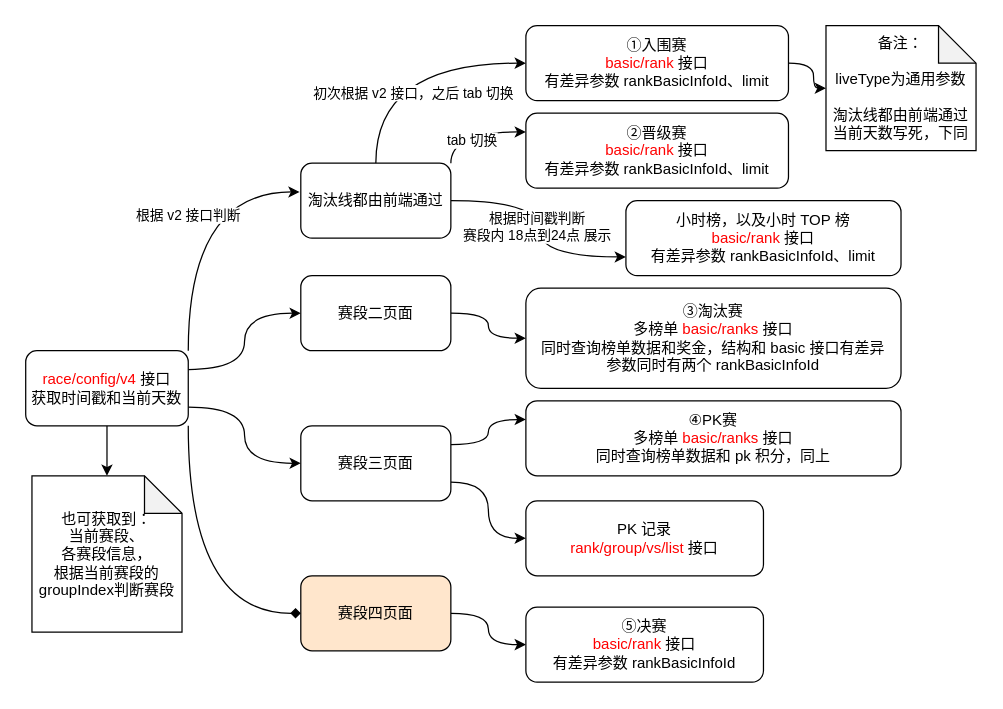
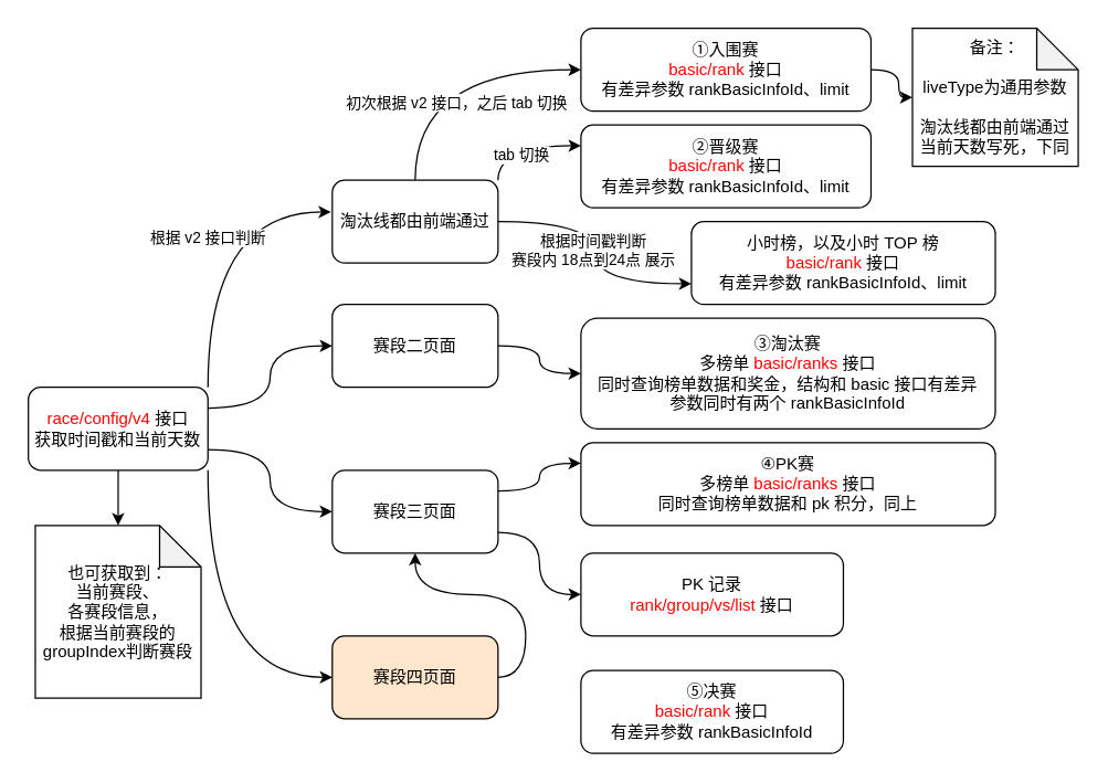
  <mxCell id="0" />
  <mxCell id="1" parent="0" />
  <mxCell id="2" style="edgeStyle=orthogonalEdgeStyle;curved=1;rounded=0;orthogonalLoop=1;jettySize=auto;html=1;exitX=0.5;exitY=0;exitDx=0;exitDy=0;entryX=0;entryY=0.5;entryDx=0;entryDy=0;" edge="1" parent="1" source="8" target="10"><mxGeometry relative="1" as="geometry" /></mxCell>
  <mxCell id="3" value="初次根据 v2 接口，之后 tab 切换" style="edgeLabel;html=1;align=center;verticalAlign=middle;resizable=0;points=[];" vertex="1" connectable="0" parent="2"><mxGeometry x="0.09" y="-23" relative="1" as="geometry"><mxPoint as="offset" /></mxGeometry></mxCell>
  <mxCell id="4" style="edgeStyle=orthogonalEdgeStyle;curved=1;rounded=0;orthogonalLoop=1;jettySize=auto;html=1;exitX=1;exitY=0;exitDx=0;exitDy=0;entryX=0;entryY=0.25;entryDx=0;entryDy=0;" edge="1" parent="1" source="8" target="11"><mxGeometry relative="1" as="geometry" /></mxCell>
  <mxCell id="5" value="tab 切换" style="edgeLabel;html=1;align=center;verticalAlign=middle;resizable=0;points=[];" vertex="1" connectable="0" parent="4"><mxGeometry x="-0.035" y="-7" relative="1" as="geometry"><mxPoint as="offset" /></mxGeometry></mxCell>
  <mxCell id="6" style="edgeStyle=orthogonalEdgeStyle;curved=1;rounded=0;orthogonalLoop=1;jettySize=auto;html=1;exitX=1;exitY=0.5;exitDx=0;exitDy=0;entryX=0;entryY=0.75;entryDx=0;entryDy=0;" edge="1" parent="1" source="8" target="26"><mxGeometry relative="1" as="geometry" /></mxCell>
  <mxCell id="7" value="根据时间戳判断&lt;br&gt;赛段内 18点到24点 展示" style="edgeLabel;html=1;align=center;verticalAlign=middle;resizable=0;points=[];" vertex="1" connectable="0" parent="6"><mxGeometry x="0.092" y="-2" relative="1" as="geometry"><mxPoint y="-11" as="offset" /></mxGeometry></mxCell>
  <mxCell id="8" value="淘汰线都由前端通过" style="rounded=1;whiteSpace=wrap;html=1;" vertex="1" parent="1"><mxGeometry x="240" y="130" width="120" height="60" as="geometry" /></mxCell>
  <mxCell id="9" value="" style="edgeStyle=orthogonalEdgeStyle;curved=1;rounded=0;orthogonalLoop=1;jettySize=auto;html=1;" edge="1" parent="1" source="10" target="27"><mxGeometry relative="1" as="geometry" /></mxCell>
  <mxCell id="10" value="①入围赛&lt;br&gt;&lt;font color=&quot;#ff0000&quot;&gt;basic/rank&lt;/font&gt; 接口&lt;br&gt;有差异参数 rankBasicInfoId、limit" style="rounded=1;whiteSpace=wrap;html=1;" vertex="1" parent="1"><mxGeometry x="420" y="20" width="210" height="60" as="geometry" /></mxCell>
  <mxCell id="11" value="②晋级赛&lt;br&gt;&lt;font color=&quot;#ff0000&quot;&gt;basic/rank&lt;/font&gt; 接口&lt;br&gt;有差异参数&amp;nbsp;rankBasicInfoId、limit" style="rounded=1;whiteSpace=wrap;html=1;" vertex="1" parent="1"><mxGeometry x="420" y="90" width="210" height="60" as="geometry" /></mxCell>
  <mxCell id="12" value="" style="edgeStyle=orthogonalEdgeStyle;curved=1;rounded=0;orthogonalLoop=1;jettySize=auto;html=1;" edge="1" parent="1" source="13" target="29"><mxGeometry relative="1" as="geometry" /></mxCell>
  <mxCell id="13" value="赛段二页面" style="rounded=1;whiteSpace=wrap;html=1;" vertex="1" parent="1"><mxGeometry x="240" y="220" width="120" height="60" as="geometry" /></mxCell>
  <mxCell id="14" style="edgeStyle=orthogonalEdgeStyle;curved=1;rounded=0;orthogonalLoop=1;jettySize=auto;html=1;exitX=1;exitY=0.25;exitDx=0;exitDy=0;entryX=0;entryY=0.25;entryDx=0;entryDy=0;" edge="1" parent="1" source="16" target="25"><mxGeometry relative="1" as="geometry" /></mxCell>
  <mxCell id="15" style="edgeStyle=orthogonalEdgeStyle;curved=1;rounded=0;orthogonalLoop=1;jettySize=auto;html=1;exitX=1;exitY=0.75;exitDx=0;exitDy=0;entryX=0;entryY=0.5;entryDx=0;entryDy=0;" edge="1" parent="1" source="16" target="30"><mxGeometry relative="1" as="geometry" /></mxCell>
  <mxCell id="16" value="赛段三页面" style="rounded=1;whiteSpace=wrap;html=1;" vertex="1" parent="1"><mxGeometry x="240" y="340" width="120" height="60" as="geometry" /></mxCell>
- <mxCell id="17" style="edgeStyle=orthogonalEdgeStyle;curved=1;rounded=0;orthogonalLoop=1;jettySize=auto;html=1;exitX=1;exitY=0.5;exitDx=0;exitDy=0;entryX=0;entryY=0.5;entryDx=0;entryDy=0;" edge="1" parent="1" source="18" target="31"><mxGeometry relative="1" as="geometry" /></mxCell>
+ <mxCell id="17" style="edgeStyle=orthogonalEdgeStyle;curved=1;rounded=0;orthogonalLoop=1;jettySize=auto;html=1;exitX=1;exitY=0.5;exitDx=0;exitDy=0;" edge="1" parent="1" source="18" target="16"><mxGeometry relative="1" as="geometry" /></mxCell>
  <mxCell id="18" value="赛段四页面" style="rounded=1;whiteSpace=wrap;html=1;fillColor=#ffe6cc;" vertex="1" parent="1"><mxGeometry x="240" y="460" width="120" height="60" as="geometry" /></mxCell>
  <mxCell id="19" value="根据 v2 接口判断" style="edgeStyle=orthogonalEdgeStyle;rounded=0;orthogonalLoop=1;jettySize=auto;html=1;exitX=1;exitY=0;exitDx=0;exitDy=0;entryX=-0.008;entryY=0.383;entryDx=0;entryDy=0;entryPerimeter=0;curved=1;" edge="1" parent="1" source="24" target="8"><mxGeometry relative="1" as="geometry" /></mxCell>
  <mxCell id="20" style="edgeStyle=orthogonalEdgeStyle;rounded=0;orthogonalLoop=1;jettySize=auto;html=1;exitX=1;exitY=0.25;exitDx=0;exitDy=0;curved=1;" edge="1" parent="1" source="24" target="13"><mxGeometry relative="1" as="geometry"><mxPoint x="230" y="260" as="targetPoint" /></mxGeometry></mxCell>
  <mxCell id="21" style="edgeStyle=orthogonalEdgeStyle;rounded=0;orthogonalLoop=1;jettySize=auto;html=1;exitX=1;exitY=0.75;exitDx=0;exitDy=0;entryX=0;entryY=0.5;entryDx=0;entryDy=0;curved=1;" edge="1" parent="1" source="24" target="16"><mxGeometry relative="1" as="geometry" /></mxCell>
- <mxCell id="22" style="edgeStyle=orthogonalEdgeStyle;rounded=0;orthogonalLoop=1;jettySize=auto;html=1;exitX=1;exitY=1;exitDx=0;exitDy=0;entryX=0;entryY=0.5;entryDx=0;entryDy=0;curved=1;endArrow=diamond;" edge="1" parent="1" source="24" target="18"><mxGeometry relative="1" as="geometry" /></mxCell>
+ <mxCell id="22" style="edgeStyle=orthogonalEdgeStyle;rounded=0;orthogonalLoop=1;jettySize=auto;html=1;exitX=1;exitY=1;exitDx=0;exitDy=0;entryX=0;entryY=0.5;entryDx=0;entryDy=0;curved=1;" edge="1" parent="1" source="24" target="18"><mxGeometry relative="1" as="geometry" /></mxCell>
  <mxCell id="23" value="" style="edgeStyle=orthogonalEdgeStyle;curved=1;rounded=0;orthogonalLoop=1;jettySize=auto;html=1;" edge="1" parent="1" source="24" target="28"><mxGeometry relative="1" as="geometry" /></mxCell>
  <mxCell id="24" value="&lt;font color=&quot;#ff0000&quot;&gt;race/config/v4&lt;/font&gt; 接口&lt;br&gt;获取时间戳和当前天数" style="rounded=1;whiteSpace=wrap;html=1;" vertex="1" parent="1"><mxGeometry x="20" y="280" width="130" height="60" as="geometry" /></mxCell>
  <mxCell id="25" value="&lt;span&gt;④PK赛&lt;/span&gt;&lt;br&gt;&lt;span&gt;多榜单&amp;nbsp;&lt;/span&gt;&lt;font color=&quot;#ff0000&quot;&gt;basic/ranks&lt;/font&gt;&lt;span&gt;&amp;nbsp;接口&lt;/span&gt;&lt;br&gt;&lt;span&gt;同时查询榜单数据和 pk 积分，同上&lt;/span&gt;" style="whiteSpace=wrap;html=1;rounded=1;" vertex="1" parent="1"><mxGeometry x="420" y="320" width="300" height="60" as="geometry" /></mxCell>
  <mxCell id="26" value="小时榜，以及小时 TOP 榜&lt;br&gt;&lt;font color=&quot;#ff0000&quot;&gt;basic/rank&lt;/font&gt; 接口&lt;br&gt;有差异参数&amp;nbsp;rankBasicInfoId、limit" style="rounded=1;whiteSpace=wrap;html=1;" vertex="1" parent="1"><mxGeometry x="500" y="160" width="220" height="60" as="geometry" /></mxCell>
  <mxCell id="27" value="备注：&lt;br&gt;&lt;br&gt;liveType为通用参数&lt;br&gt;&lt;br&gt;淘汰线都由前端通过 当前天数写死，下同" style="shape=note;whiteSpace=wrap;html=1;backgroundOutline=1;darkOpacity=0.05;rounded=1;" vertex="1" parent="1"><mxGeometry x="660" y="20" width="120" height="100" as="geometry" /></mxCell>
  <mxCell id="28" value="也可获取到：&lt;br&gt;当前赛段、&lt;br&gt;各赛段信息，&lt;br&gt;根据当前赛段的groupIndex判断赛段" style="shape=note;whiteSpace=wrap;html=1;backgroundOutline=1;darkOpacity=0.05;rounded=1;" vertex="1" parent="1"><mxGeometry x="25" y="380" width="120" height="125" as="geometry" /></mxCell>
  <mxCell id="29" value="③淘汰赛&lt;br&gt;多榜单&amp;nbsp;&lt;font color=&quot;#ff0000&quot;&gt;basic/ranks&lt;/font&gt; 接口&lt;br&gt;同时查询榜单数据和奖金，结构和 basic 接口有差异&lt;br&gt;参数同时有两个 rankBasicInfoId" style="whiteSpace=wrap;html=1;rounded=1;" vertex="1" parent="1"><mxGeometry x="420" y="230" width="300" height="80" as="geometry" /></mxCell>
  <mxCell id="30" value="PK 记录&lt;br&gt;&lt;font color=&quot;#ff0000&quot;&gt;rank/group/vs/list&lt;/font&gt; 接口" style="rounded=1;whiteSpace=wrap;html=1;" vertex="1" parent="1"><mxGeometry x="420" y="400" width="190" height="60" as="geometry" /></mxCell>
  <mxCell id="31" value="⑤决赛&lt;br&gt;&lt;font color=&quot;#ff0000&quot;&gt;basic/rank&lt;/font&gt;&amp;nbsp;接口&lt;br&gt;有差异参数&amp;nbsp;rankBasicInfoId" style="rounded=1;whiteSpace=wrap;html=1;" vertex="1" parent="1"><mxGeometry x="420" y="485" width="190" height="60" as="geometry" /></mxCell>
